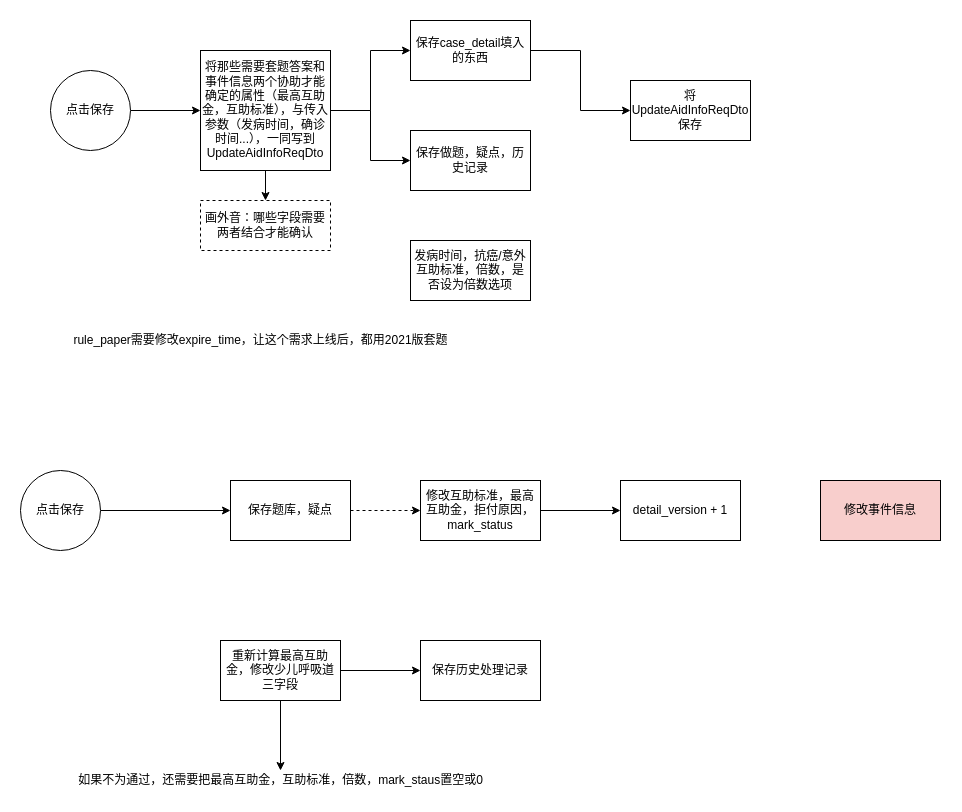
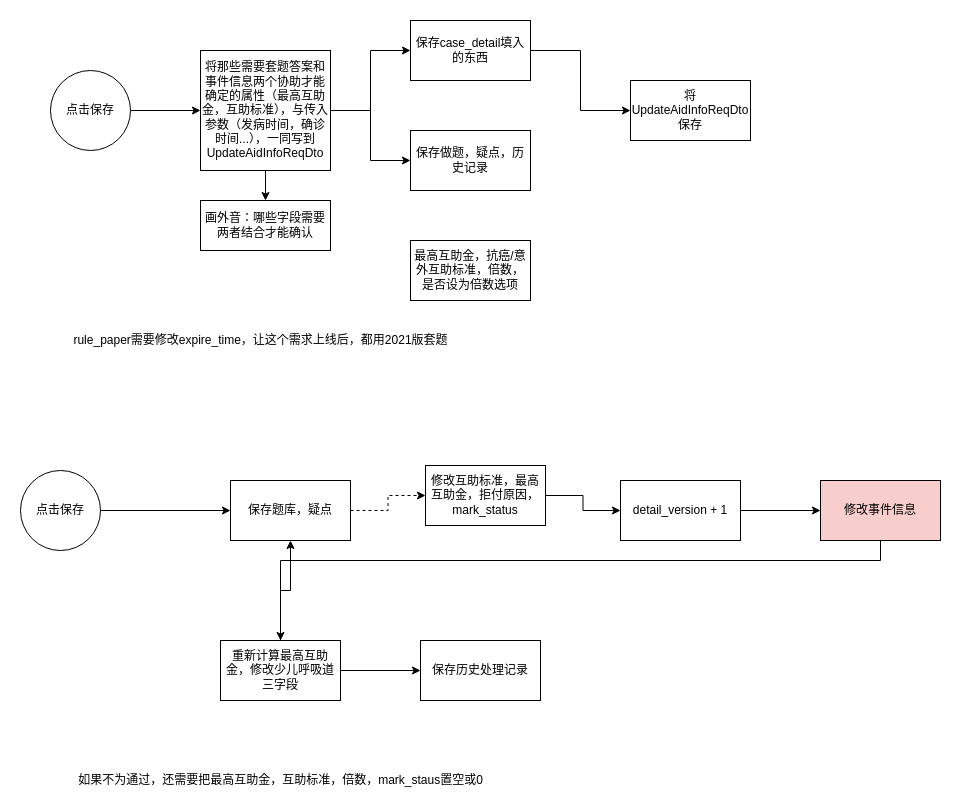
  <mxCell id="0" />
  <mxCell id="1" parent="0" />
  <mxCell id="2" value="" style="edgeStyle=orthogonalEdgeStyle;rounded=0;orthogonalLoop=1;jettySize=auto;html=1;" parent="1" source="5" target="6" edge="1"><mxGeometry relative="1" as="geometry" /></mxCell>
  <mxCell id="3" style="edgeStyle=orthogonalEdgeStyle;rounded=0;orthogonalLoop=1;jettySize=auto;html=1;entryX=0;entryY=0.5;entryDx=0;entryDy=0;" parent="1" source="5" target="8" edge="1"><mxGeometry relative="1" as="geometry" /></mxCell>
  <mxCell id="4" value="" style="edgeStyle=orthogonalEdgeStyle;rounded=0;orthogonalLoop=1;jettySize=auto;html=1;" parent="1" source="5" target="13" edge="1"><mxGeometry relative="1" as="geometry" /></mxCell>
  <mxCell id="5" value="将那些需要套题答案和事件信息两个协助才能确定的属性（最高互助金，互助标准），与传入参数（发病时间，确诊时间...），一同写到UpdateAidInfoReqDto" style="rounded=0;whiteSpace=wrap;html=1;" parent="1" vertex="1"><mxGeometry x="200" y="50" width="130" height="120" as="geometry" /></mxCell>
  <mxCell id="6" value="保存做题，疑点，历史记录" style="whiteSpace=wrap;html=1;rounded=0;" parent="1" vertex="1"><mxGeometry x="410" y="130" width="120" height="60" as="geometry" /></mxCell>
  <mxCell id="7" style="edgeStyle=orthogonalEdgeStyle;rounded=0;orthogonalLoop=1;jettySize=auto;html=1;entryX=0;entryY=0.5;entryDx=0;entryDy=0;" parent="1" source="8" target="9" edge="1"><mxGeometry relative="1" as="geometry" /></mxCell>
  <mxCell id="8" value="保存case_detail填入的东西" style="whiteSpace=wrap;html=1;rounded=0;" parent="1" vertex="1"><mxGeometry x="410" y="20" width="120" height="60" as="geometry" /></mxCell>
  <mxCell id="9" value="将UpdateAidInfoReqDto保存" style="whiteSpace=wrap;html=1;rounded=0;" parent="1" vertex="1"><mxGeometry x="630" y="80" width="120" height="60" as="geometry" /></mxCell>
  <mxCell id="10" style="edgeStyle=orthogonalEdgeStyle;rounded=0;orthogonalLoop=1;jettySize=auto;html=1;exitX=1;exitY=0.5;exitDx=0;exitDy=0;" parent="1" source="12" target="5" edge="1"><mxGeometry relative="1" as="geometry"><mxPoint x="140" y="110" as="sourcePoint" /></mxGeometry></mxCell>
  <mxCell id="11" value="rule_paper需要修改expire_time，让这个需求上线后，都用2021版套题" style="text;html=1;align=center;verticalAlign=middle;resizable=0;points=[];autosize=1;" parent="1" vertex="1"><mxGeometry x="60" y="330" width="400" height="20" as="geometry" /></mxCell>
  <mxCell id="12" value="点击保存" style="ellipse;whiteSpace=wrap;html=1;aspect=fixed;" parent="1" vertex="1"><mxGeometry x="50" y="70" width="80" height="80" as="geometry" /></mxCell>
- <mxCell id="13" value="画外音：哪些字段需要两者结合才能确认" style="rounded=0;whiteSpace=wrap;html=1;dashed=1;" parent="1" vertex="1"><mxGeometry x="200" y="200" width="130" height="50" as="geometry" /></mxCell>
- <mxCell id="14" value="发病时间，抗癌/意外互助标准，倍数，是否设为倍数选项" style="whiteSpace=wrap;html=1;" parent="1" vertex="1"><mxGeometry x="410" y="240" width="120" height="60" as="geometry" /></mxCell>
+ <mxCell id="13" value="画外音：哪些字段需要两者结合才能确认" style="rounded=0;whiteSpace=wrap;html=1;" parent="1" vertex="1"><mxGeometry x="200" y="200" width="130" height="50" as="geometry" /></mxCell>
+ <mxCell id="14" value="最高互助金，抗癌/意外互助标准，倍数，是否设为倍数选项" style="whiteSpace=wrap;html=1;" parent="1" vertex="1"><mxGeometry x="410" y="240" width="120" height="60" as="geometry" /></mxCell>
  <mxCell id="15" style="edgeStyle=orthogonalEdgeStyle;rounded=0;orthogonalLoop=1;jettySize=auto;html=1;" edge="1" parent="1" source="16" target="18"><mxGeometry relative="1" as="geometry" /></mxCell>
  <mxCell id="16" value="点击保存" style="ellipse;whiteSpace=wrap;html=1;aspect=fixed;" vertex="1" parent="1"><mxGeometry x="20" y="470" width="80" height="80" as="geometry" /></mxCell>
  <mxCell id="17" style="edgeStyle=orthogonalEdgeStyle;rounded=0;orthogonalLoop=1;jettySize=auto;html=1;dashed=1;" edge="1" parent="1" source="18" target="20"><mxGeometry relative="1" as="geometry" /></mxCell>
  <mxCell id="18" value="保存题库，疑点" style="rounded=0;whiteSpace=wrap;html=1;" vertex="1" parent="1"><mxGeometry x="230" y="480" width="120" height="60" as="geometry" /></mxCell>
  <mxCell id="19" value="" style="edgeStyle=orthogonalEdgeStyle;rounded=0;orthogonalLoop=1;jettySize=auto;html=1;" edge="1" parent="1" source="20" target="22"><mxGeometry relative="1" as="geometry" /></mxCell>
- <mxCell id="20" value="修改互助标准，最高互助金，拒付原因，mark_status" style="whiteSpace=wrap;html=1;" vertex="1" parent="1"><mxGeometry x="420" y="480" width="120" height="60" as="geometry" /></mxCell>
+ <mxCell id="20" value="修改互助标准，最高互助金，拒付原因，mark_status" style="whiteSpace=wrap;html=1;" vertex="1" parent="1"><mxGeometry x="425" y="465" width="120" height="60" as="geometry" /></mxCell>
+ <mxCell id="21" value="" style="edgeStyle=orthogonalEdgeStyle;rounded=0;orthogonalLoop=1;jettySize=auto;html=1;" edge="1" parent="1" source="22" target="24"><mxGeometry relative="1" as="geometry" /></mxCell>
  <mxCell id="22" value="detail_version + 1" style="whiteSpace=wrap;html=1;" vertex="1" parent="1"><mxGeometry x="620" y="480" width="120" height="60" as="geometry" /></mxCell>
+ <mxCell id="23" value="" style="edgeStyle=orthogonalEdgeStyle;rounded=0;orthogonalLoop=1;jettySize=auto;html=1;" edge="1" parent="1" source="24" target="27"><mxGeometry relative="1" as="geometry"><Array as="points"><mxPoint x="880" y="560" /><mxPoint x="280" y="560" /></Array></mxGeometry></mxCell>
  <mxCell id="24" value="修改事件信息" style="whiteSpace=wrap;html=1;fillColor=#f8cecc;" vertex="1" parent="1"><mxGeometry x="820" y="480" width="120" height="60" as="geometry" /></mxCell>
- <mxCell id="25" style="edgeStyle=orthogonalEdgeStyle;rounded=0;orthogonalLoop=1;jettySize=auto;html=1;" edge="1" parent="1" source="27" target="28"><mxGeometry relative="1" as="geometry" /></mxCell>
+ <mxCell id="25" style="edgeStyle=orthogonalEdgeStyle;rounded=0;orthogonalLoop=1;jettySize=auto;html=1;" edge="1" parent="1" source="27" target="18"><mxGeometry relative="1" as="geometry" /></mxCell>
  <mxCell id="26" value="" style="edgeStyle=orthogonalEdgeStyle;rounded=0;orthogonalLoop=1;jettySize=auto;html=1;" edge="1" parent="1" source="27" target="29"><mxGeometry relative="1" as="geometry" /></mxCell>
  <mxCell id="27" value="重新计算最高互助金，修改少儿呼吸道三字段" style="whiteSpace=wrap;html=1;" vertex="1" parent="1"><mxGeometry x="220" y="640" width="120" height="60" as="geometry" /></mxCell>
  <mxCell id="28" value="如果不为通过，还需要把最高互助金，互助标准，倍数，mark_staus置空或0" style="text;html=1;align=center;verticalAlign=middle;resizable=0;points=[];autosize=1;" vertex="1" parent="1"><mxGeometry x="70" y="770" width="420" height="20" as="geometry" /></mxCell>
  <mxCell id="29" value="保存历史处理记录" style="whiteSpace=wrap;html=1;" vertex="1" parent="1"><mxGeometry x="420" y="640" width="120" height="60" as="geometry" /></mxCell>
